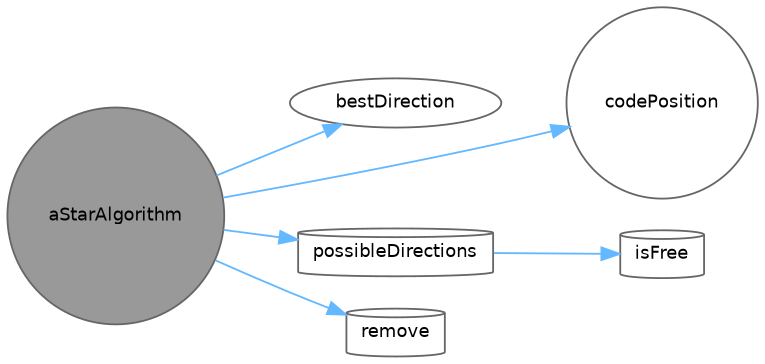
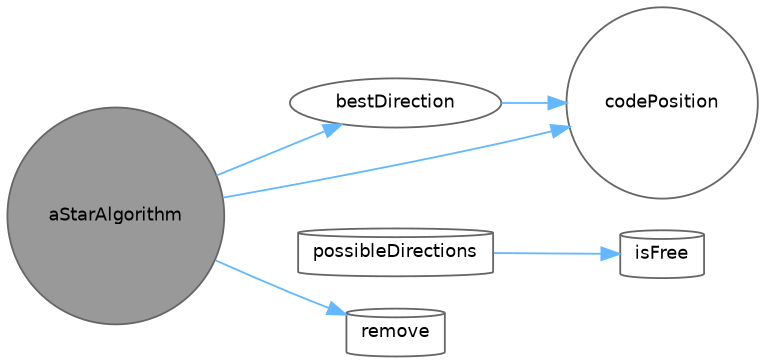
  digraph {
    rankdir=LR
    node [color=grey40 fillcolor=white fontname=Helvetica fontsize=10 shape=cylinder style=filled]
    edge [color=steelblue1 fontname=Helvetica fontsize=10 labelfontname=Helvetica labelfontsize=10 style=solid]
    n1 [color=gray40 fillcolor=grey60 fontcolor=black height=0.2 label=aStarAlgorithm shape=circle width=0.4]
    n2 [height=0.2 label=bestDirection shape=ellipse width=0.4]
    n3 [height=0.2 label=codePosition shape=circle width=0.4]
    n4 [height=0.2 label=possibleDirections width=0.4]
    n5 [height=0.2 label=remove width=0.4]
    n6 [height=0.2 label=isFree width=0.4]
    n1 -> n2
    n1 -> n3
-   n1 -> n4
    n1 -> n5
+   n2 -> n3
    n4 -> n6
  }
